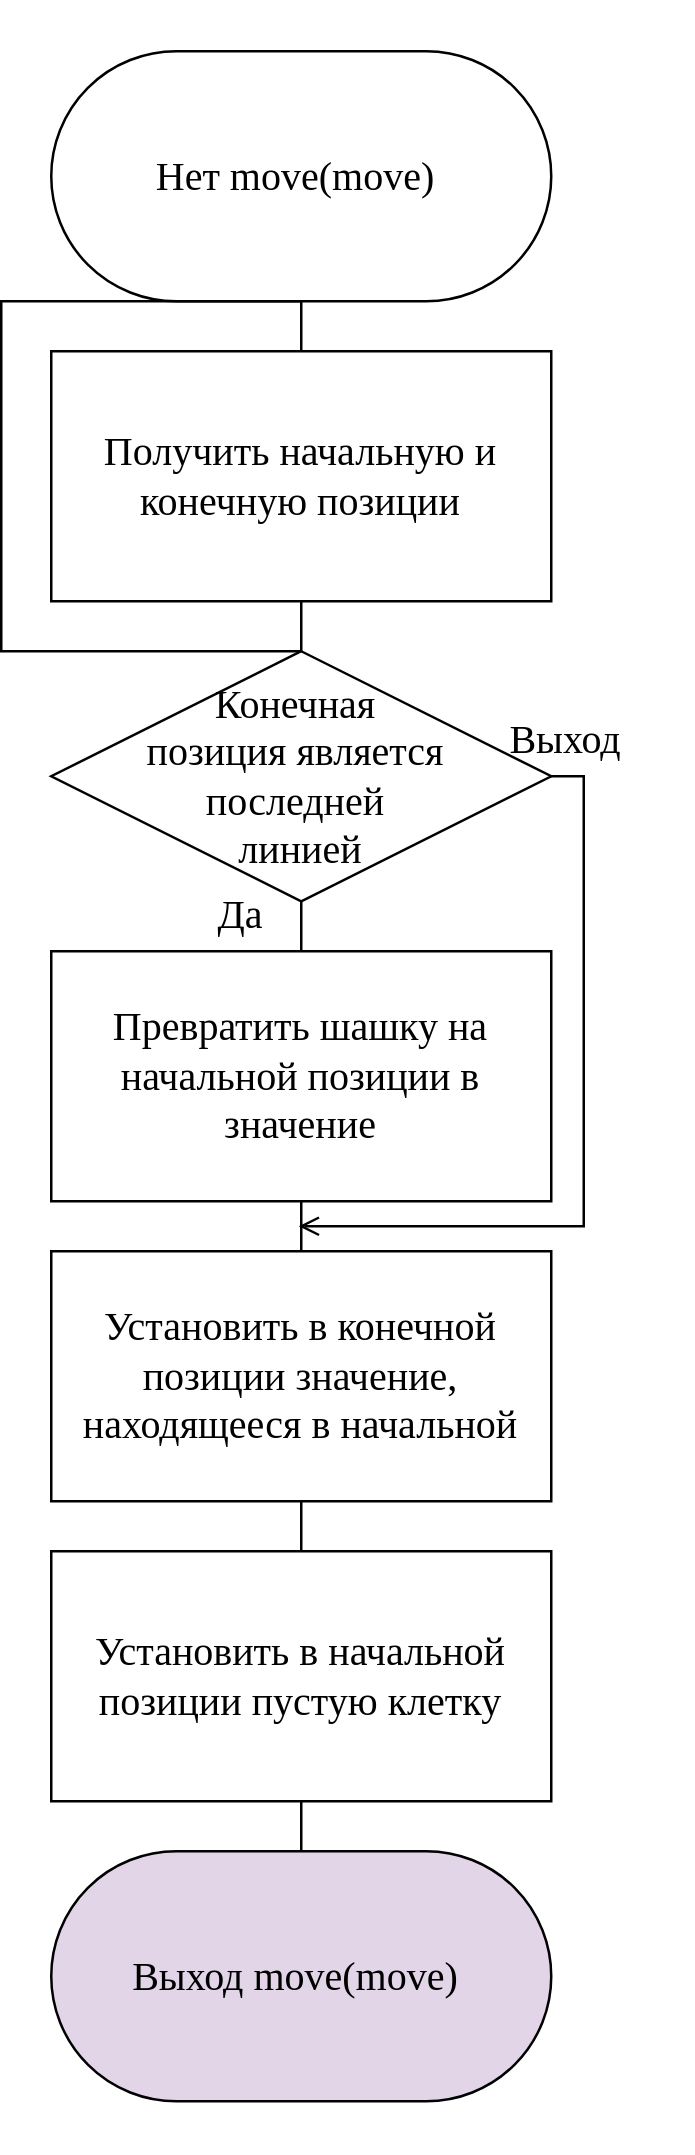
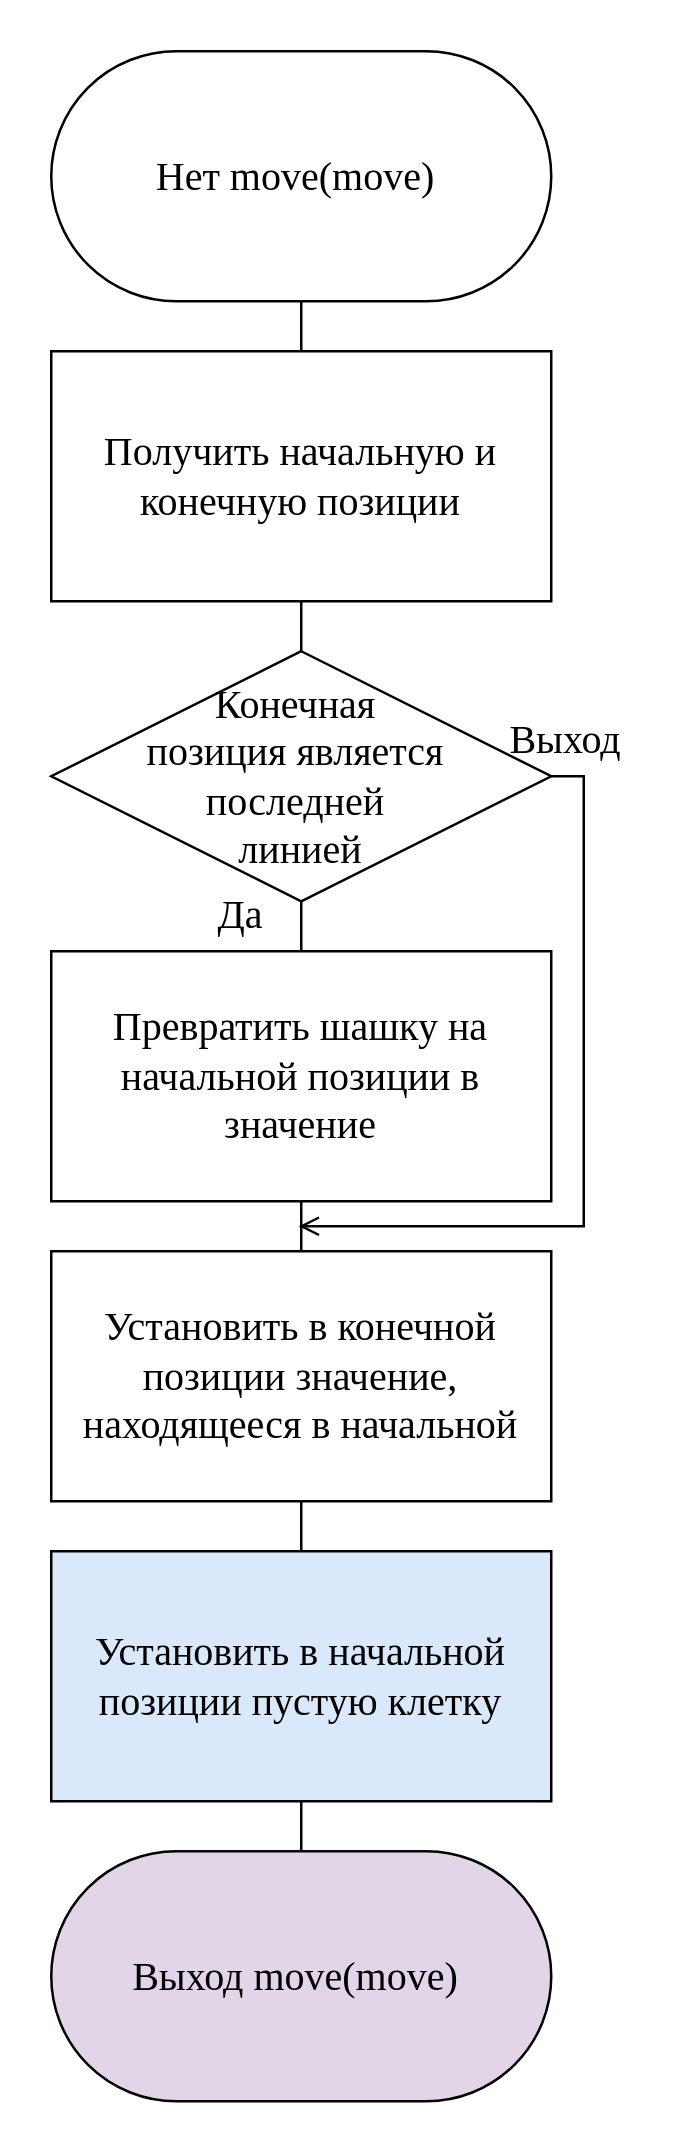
  <mxCell id="0" />
  <mxCell id="1" parent="0" />
  <mxCell id="2" style="edgeStyle=orthogonalEdgeStyle;rounded=0;orthogonalLoop=1;jettySize=auto;html=1;exitX=0.5;exitY=1;exitDx=0;exitDy=0;endArrow=none;endFill=0;" parent="1" source="3" edge="1"><mxGeometry relative="1" as="geometry"><mxPoint x="120" y="140" as="targetPoint" /></mxGeometry></mxCell>
  <mxCell id="3" value="&lt;font face=&quot;Times New Roman&quot; style=&quot;font-size: 16px;&quot;&gt;Нет move(move)&amp;nbsp;&lt;/font&gt;" style="rounded=1;whiteSpace=wrap;html=1;arcSize=50;" parent="1" vertex="1"><mxGeometry x="20" y="20" width="200" height="100" as="geometry" /></mxCell>
  <mxCell id="4" style="edgeStyle=orthogonalEdgeStyle;rounded=0;orthogonalLoop=1;jettySize=auto;html=1;exitX=0.5;exitY=1;exitDx=0;exitDy=0;entryX=0.5;entryY=0;entryDx=0;entryDy=0;endArrow=none;endFill=0;" parent="1" edge="1"><mxGeometry relative="1" as="geometry"><mxPoint x="120" y="720" as="sourcePoint" /><mxPoint x="120" y="740" as="targetPoint" /></mxGeometry></mxCell>
  <mxCell id="5" value="&lt;font style=&quot;font-size: 16px;&quot;&gt;Превратить шашку на начальной позиции в значение&lt;/font&gt;" style="rounded=0;whiteSpace=wrap;html=1;fontSize=14;fontFamily=Times New Roman;" parent="1" vertex="1"><mxGeometry x="20" y="380" width="200" height="100" as="geometry" /></mxCell>
  <mxCell id="6" style="edgeStyle=orthogonalEdgeStyle;rounded=0;orthogonalLoop=1;jettySize=auto;html=1;exitX=0.5;exitY=1;exitDx=0;exitDy=0;entryX=0.5;entryY=0;entryDx=0;entryDy=0;endArrow=none;endFill=0;" parent="1" edge="1"><mxGeometry relative="1" as="geometry"><mxPoint x="120" y="500" as="targetPoint" /><mxPoint x="120" y="480" as="sourcePoint" /></mxGeometry></mxCell>
  <mxCell id="7" style="edgeStyle=orthogonalEdgeStyle;rounded=0;orthogonalLoop=1;jettySize=auto;html=1;exitX=0.5;exitY=1;exitDx=0;exitDy=0;entryX=0.5;entryY=0;entryDx=0;entryDy=0;endArrow=none;endFill=0;" parent="1" source="8" edge="1"><mxGeometry relative="1" as="geometry"><mxPoint x="120" y="620" as="targetPoint" /></mxGeometry></mxCell>
  <mxCell id="8" value="&lt;font style=&quot;font-size: 16px;&quot;&gt;Установить в конечной позиции значение, находящееся в начальной&lt;/font&gt;" style="rounded=0;whiteSpace=wrap;html=1;fontSize=14;fontFamily=Times New Roman;" parent="1" vertex="1"><mxGeometry x="20" y="500" width="200" height="100" as="geometry" /></mxCell>
  <mxCell id="9" value="&lt;font style=&quot;font-size: 16px;&quot; face=&quot;Times New Roman&quot;&gt;Да&lt;/font&gt;" style="text;html=1;strokeColor=none;fillColor=none;align=center;verticalAlign=middle;whiteSpace=wrap;rounded=0;" parent="1" vertex="1"><mxGeometry x="66" y="350" width="60" height="30" as="geometry" /></mxCell>
- <mxCell id="10" style="edgeStyle=orthogonalEdgeStyle;rounded=0;orthogonalLoop=1;jettySize=auto;html=1;exitX=0.5;exitY=1;exitDx=0;exitDy=0;endArrow=none;endFill=0;" edge="1" parent="1" source="11" target="3"><mxGeometry relative="1" as="geometry" /></mxCell>
+ <mxCell id="10" style="edgeStyle=orthogonalEdgeStyle;rounded=0;orthogonalLoop=1;jettySize=auto;html=1;exitX=0.5;exitY=1;exitDx=0;exitDy=0;entryX=0.5;entryY=0;entryDx=0;entryDy=0;endArrow=none;endFill=0;" edge="1" parent="1" source="11" target="14"><mxGeometry relative="1" as="geometry" /></mxCell>
  <mxCell id="11" value="&lt;span style=&quot;font-size: 16px;&quot;&gt;Получить начальную и конечную позиции&lt;/span&gt;" style="rounded=0;whiteSpace=wrap;html=1;fontSize=14;fontFamily=Times New Roman;" parent="1" vertex="1"><mxGeometry x="20" y="140" width="200" height="100" as="geometry" /></mxCell>
  <mxCell id="12" style="edgeStyle=orthogonalEdgeStyle;rounded=0;orthogonalLoop=1;jettySize=auto;html=1;exitX=0.5;exitY=1;exitDx=0;exitDy=0;entryX=0.5;entryY=0;entryDx=0;entryDy=0;endArrow=none;endFill=0;" edge="1" parent="1" source="14" target="5"><mxGeometry relative="1" as="geometry" /></mxCell>
  <mxCell id="13" style="edgeStyle=orthogonalEdgeStyle;rounded=0;orthogonalLoop=1;jettySize=auto;html=1;endArrow=open;endFill=0;exitX=1;exitY=0.5;exitDx=0;exitDy=0;" edge="1" parent="1" source="14"><mxGeometry relative="1" as="geometry"><mxPoint x="119" y="490" as="targetPoint" /><mxPoint x="296" y="270" as="sourcePoint" /><Array as="points"><mxPoint x="233" y="310" /><mxPoint x="233" y="490" /></Array></mxGeometry></mxCell>
  <mxCell id="14" value="&lt;div&gt;&lt;span style=&quot;font-size: 16px; font-family: &amp;quot;Times New Roman&amp;quot;; background-color: initial;&quot;&gt;Конечная&amp;nbsp;&lt;/span&gt;&lt;/div&gt;&lt;div&gt;&lt;span style=&quot;font-size: 16px; font-family: &amp;quot;Times New Roman&amp;quot;; background-color: initial;&quot;&gt;позиция&amp;nbsp;&lt;/span&gt;&lt;span style=&quot;font-size: 16px; font-family: &amp;quot;Times New Roman&amp;quot;; background-color: initial;&quot;&gt;является&amp;nbsp;&lt;/span&gt;&lt;div&gt;&lt;div&gt;&lt;font face=&quot;Times New Roman&quot;&gt;&lt;span style=&quot;font-size: 16px;&quot;&gt;последней&amp;nbsp;&lt;/span&gt;&lt;/font&gt;&lt;div&gt;&lt;font face=&quot;Times New Roman&quot;&gt;&lt;span style=&quot;font-size: 16px;&quot;&gt;линией&lt;/span&gt;&lt;/font&gt;&lt;/div&gt;&lt;/div&gt;&lt;/div&gt;&lt;/div&gt;" style="rhombus;whiteSpace=wrap;html=1;" vertex="1" parent="1"><mxGeometry x="20" y="260" width="200" height="100" as="geometry" /></mxCell>
  <mxCell id="15" value="&lt;font style=&quot;font-size: 16px;&quot; face=&quot;Times New Roman&quot;&gt;Выход&lt;/font&gt;" style="text;html=1;strokeColor=none;fillColor=none;align=center;verticalAlign=middle;whiteSpace=wrap;rounded=0;" vertex="1" parent="1"><mxGeometry x="196" y="280" width="60" height="30" as="geometry" /></mxCell>
- <mxCell id="16" value="&lt;font style=&quot;font-size: 16px;&quot;&gt;Установить в начальной позиции пустую клетку&lt;/font&gt;" style="rounded=0;whiteSpace=wrap;html=1;fontSize=14;fontFamily=Times New Roman;" vertex="1" parent="1"><mxGeometry x="20" y="620" width="200" height="100" as="geometry" /></mxCell>
+ <mxCell id="16" value="&lt;font style=&quot;font-size: 16px;&quot;&gt;Установить в начальной позиции пустую клетку&lt;/font&gt;" style="rounded=0;whiteSpace=wrap;html=1;fontSize=14;fontFamily=Times New Roman;fillColor=#dae8fc;" vertex="1" parent="1"><mxGeometry x="20" y="620" width="200" height="100" as="geometry" /></mxCell>
  <mxCell id="17" value="&lt;font face=&quot;Times New Roman&quot; style=&quot;font-size: 16px;&quot;&gt;Выход move(move)&amp;nbsp;&lt;/font&gt;" style="rounded=1;whiteSpace=wrap;html=1;arcSize=50;fillColor=#e1d5e7;" vertex="1" parent="1"><mxGeometry x="20" y="740" width="200" height="100" as="geometry" /></mxCell>
